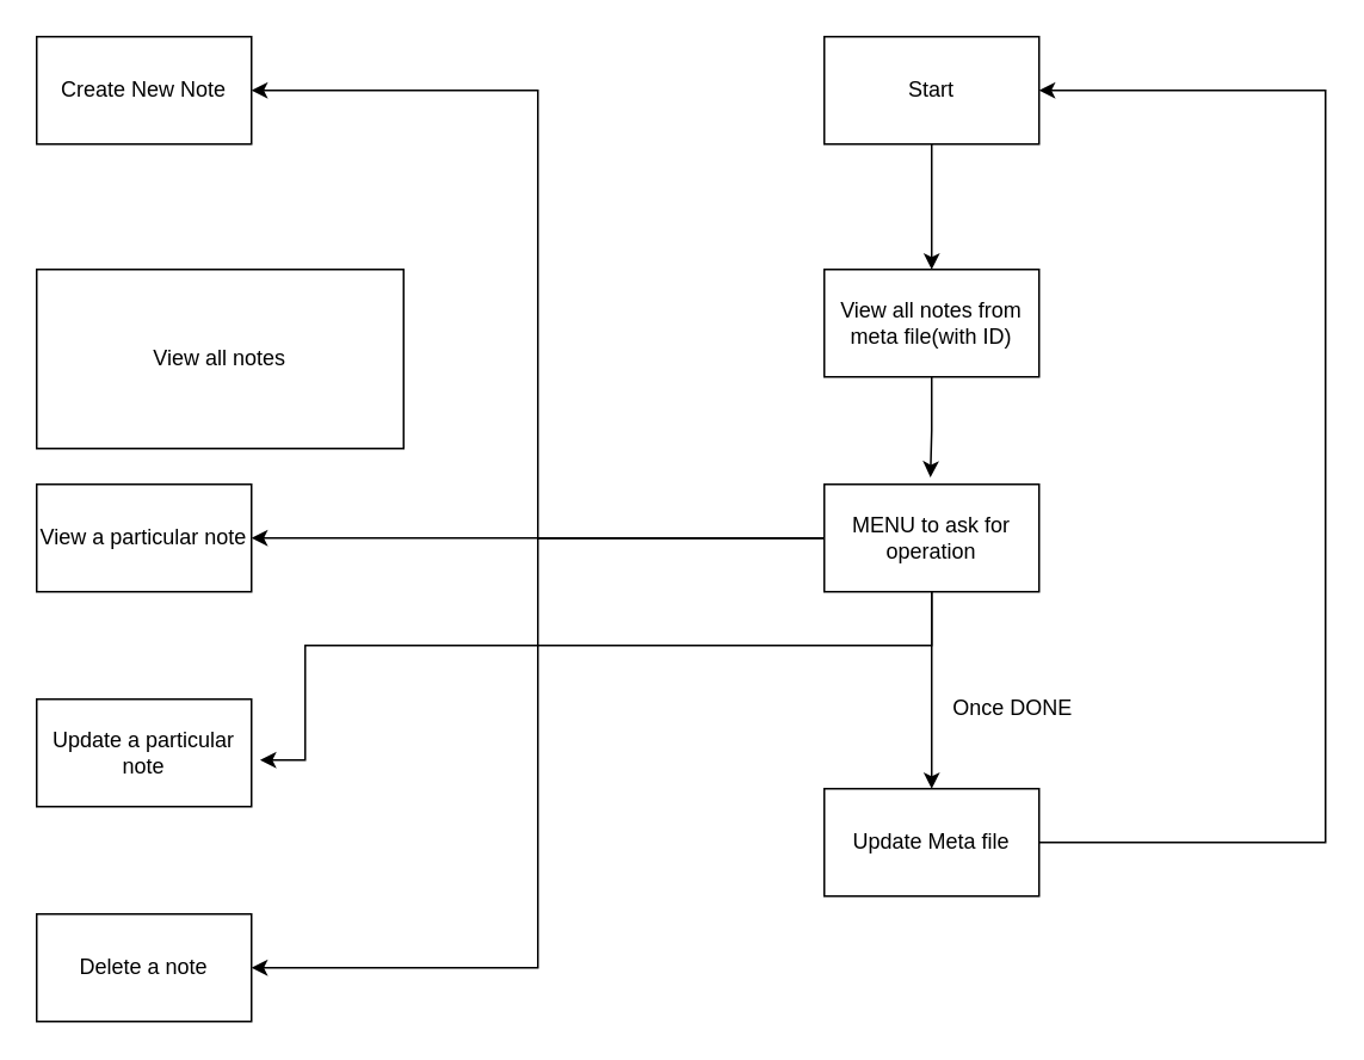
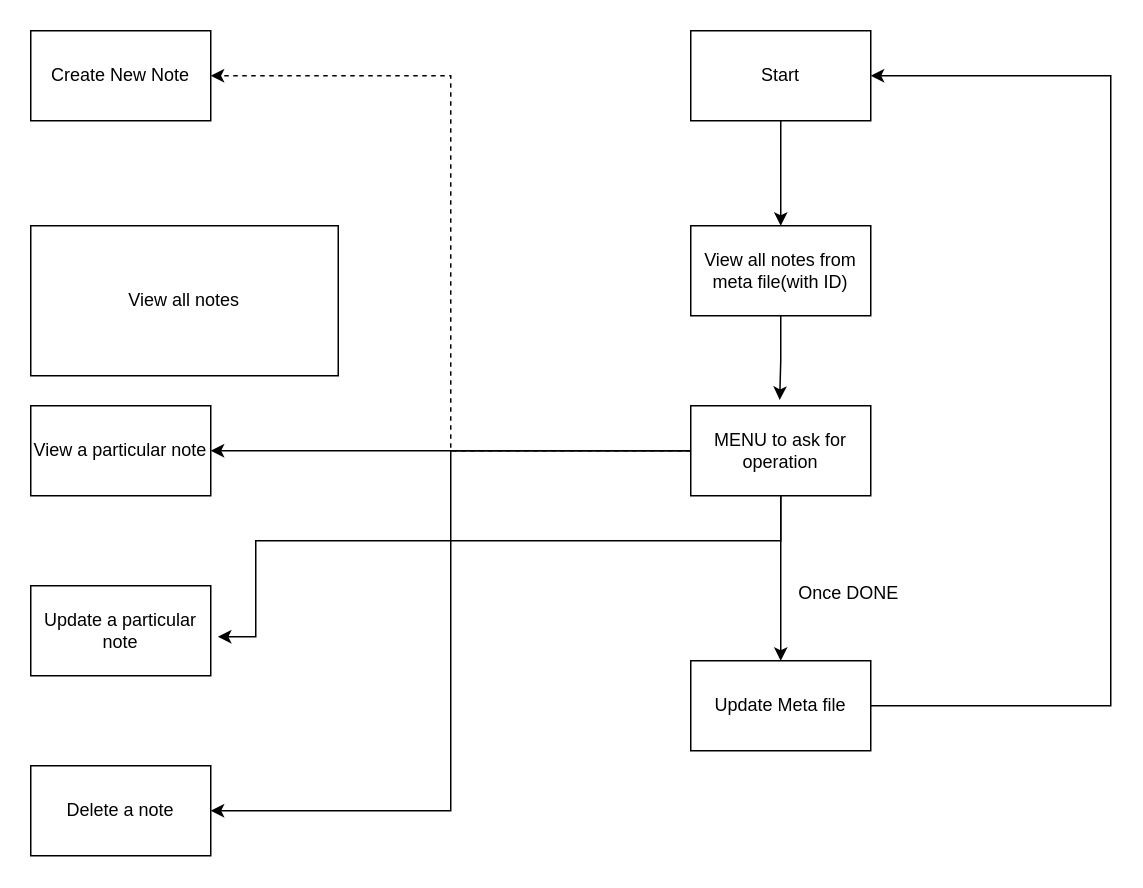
  <mxCell id="0" />
  <mxCell id="1" parent="0" />
  <mxCell id="2" value="Create New Note" style="whiteSpace=wrap;html=1;" vertex="1" parent="1"><mxGeometry x="20" y="20" width="120" height="60" as="geometry" /></mxCell>
  <mxCell id="3" value="View a particular note" style="whiteSpace=wrap;html=1;" vertex="1" parent="1"><mxGeometry x="20" y="270" width="120" height="60" as="geometry" /></mxCell>
  <mxCell id="4" value="View all notes" style="whiteSpace=wrap;html=1;" vertex="1" parent="1"><mxGeometry x="20" y="150" width="205" height="100" as="geometry" /></mxCell>
  <mxCell id="5" value="Update a particular note" style="whiteSpace=wrap;html=1;" vertex="1" parent="1"><mxGeometry x="20" y="390" width="120" height="60" as="geometry" /></mxCell>
  <mxCell id="6" value="Delete a note" style="whiteSpace=wrap;html=1;" vertex="1" parent="1"><mxGeometry x="20" y="510" width="120" height="60" as="geometry" /></mxCell>
  <mxCell id="7" style="edgeStyle=orthogonalEdgeStyle;rounded=0;orthogonalLoop=1;jettySize=auto;html=1;entryX=0.5;entryY=0;entryDx=0;entryDy=0;" edge="1" parent="1" source="8" target="9"><mxGeometry relative="1" as="geometry" /></mxCell>
  <mxCell id="8" value="Start" style="whiteSpace=wrap;html=1;" vertex="1" parent="1"><mxGeometry x="460" y="20" width="120" height="60" as="geometry" /></mxCell>
  <mxCell id="9" value="View all notes from meta file(with ID)" style="whiteSpace=wrap;html=1;" vertex="1" parent="1"><mxGeometry x="460" y="150" width="120" height="60" as="geometry" /></mxCell>
- <mxCell id="10" style="edgeStyle=orthogonalEdgeStyle;rounded=0;orthogonalLoop=1;jettySize=auto;html=1;entryX=1;entryY=0.5;entryDx=0;entryDy=0;" edge="1" parent="1" source="14" target="2"><mxGeometry relative="1" as="geometry" /></mxCell>
+ <mxCell id="10" style="edgeStyle=orthogonalEdgeStyle;rounded=0;orthogonalLoop=1;jettySize=auto;html=1;entryX=1;entryY=0.5;entryDx=0;entryDy=0;dashed=1;" edge="1" parent="1" source="14" target="2"><mxGeometry relative="1" as="geometry" /></mxCell>
  <mxCell id="11" style="edgeStyle=orthogonalEdgeStyle;rounded=0;orthogonalLoop=1;jettySize=auto;html=1;entryX=1;entryY=0.5;entryDx=0;entryDy=0;" edge="1" parent="1" source="14" target="3"><mxGeometry relative="1" as="geometry" /></mxCell>
  <mxCell id="12" style="edgeStyle=orthogonalEdgeStyle;rounded=0;orthogonalLoop=1;jettySize=auto;html=1;entryX=1;entryY=0.5;entryDx=0;entryDy=0;" edge="1" parent="1" source="14" target="6"><mxGeometry relative="1" as="geometry" /></mxCell>
  <mxCell id="13" style="edgeStyle=orthogonalEdgeStyle;rounded=0;orthogonalLoop=1;jettySize=auto;html=1;entryX=0.5;entryY=0;entryDx=0;entryDy=0;" edge="1" parent="1" source="14" target="16"><mxGeometry relative="1" as="geometry" /></mxCell>
  <mxCell id="14" value="MENU to ask for operation" style="whiteSpace=wrap;html=1;" vertex="1" parent="1"><mxGeometry x="460" y="270" width="120" height="60" as="geometry" /></mxCell>
  <mxCell id="15" style="edgeStyle=orthogonalEdgeStyle;rounded=0;orthogonalLoop=1;jettySize=auto;html=1;entryX=1;entryY=0.5;entryDx=0;entryDy=0;" edge="1" parent="1" source="16" target="8"><mxGeometry relative="1" as="geometry"><Array as="points"><mxPoint x="740" y="470" /><mxPoint x="740" y="50" /></Array></mxGeometry></mxCell>
  <mxCell id="16" value="Update Meta file" style="whiteSpace=wrap;html=1;" vertex="1" parent="1"><mxGeometry x="460" y="440" width="120" height="60" as="geometry" /></mxCell>
  <mxCell id="17" style="edgeStyle=orthogonalEdgeStyle;rounded=0;orthogonalLoop=1;jettySize=auto;html=1;entryX=1.04;entryY=0.567;entryDx=0;entryDy=0;entryPerimeter=0;" edge="1" parent="1" source="14" target="5"><mxGeometry relative="1" as="geometry"><Array as="points"><mxPoint x="520" y="360" /><mxPoint x="170" y="360" /><mxPoint x="170" y="424" /></Array></mxGeometry></mxCell>
  <mxCell id="18" value="Once DONE" style="text;html=1;align=center;verticalAlign=middle;resizable=0;points=[];autosize=1;strokeColor=none;fillColor=none;" vertex="1" parent="1"><mxGeometry x="520" y="380" width="90" height="30" as="geometry" /></mxCell>
  <mxCell id="19" style="edgeStyle=orthogonalEdgeStyle;rounded=0;orthogonalLoop=1;jettySize=auto;html=1;entryX=0.494;entryY=-0.065;entryDx=0;entryDy=0;entryPerimeter=0;" edge="1" parent="1" source="9" target="14"><mxGeometry relative="1" as="geometry" /></mxCell>
